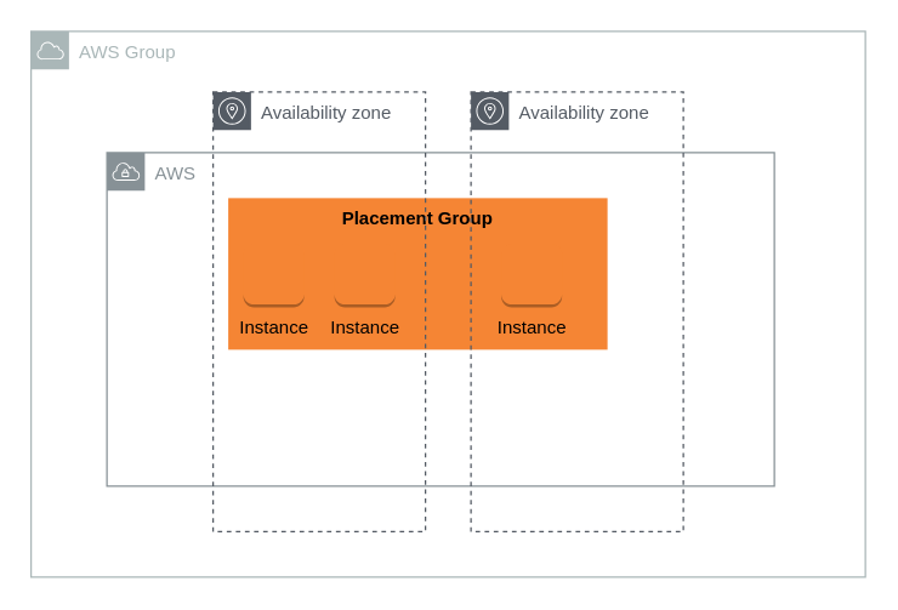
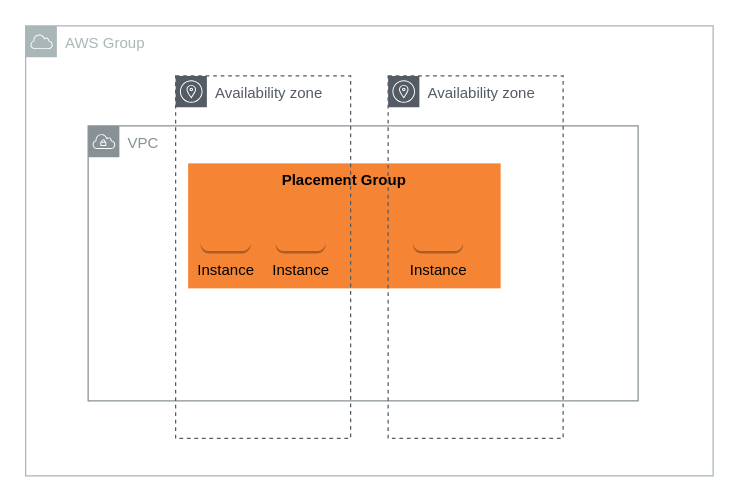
  <mxCell id="0" />
  <mxCell id="1" parent="0" />
  <mxCell id="2" value="AWS Group" style="sketch=0;outlineConnect=0;gradientColor=none;html=1;whiteSpace=wrap;fontSize=12;fontStyle=0;shape=mxgraph.aws4.group;grIcon=mxgraph.aws4.group_aws_cloud;strokeColor=#AAB7B8;fillColor=none;verticalAlign=top;align=left;spacingLeft=30;fontColor=#AAB7B8;dashed=0;" vertex="1" parent="1"><mxGeometry x="20" y="20" width="550" height="360" as="geometry" /></mxCell>
- <mxCell id="3" value="AWS" style="sketch=0;outlineConnect=0;gradientColor=none;html=1;whiteSpace=wrap;fontSize=12;fontStyle=0;shape=mxgraph.aws4.group;grIcon=mxgraph.aws4.group_vpc;strokeColor=#879196;fillColor=none;verticalAlign=top;align=left;spacingLeft=30;fontColor=#879196;dashed=0;" vertex="1" parent="1"><mxGeometry x="70" y="100" width="440" height="220" as="geometry" /></mxCell>
+ <mxCell id="3" value="VPC" style="sketch=0;outlineConnect=0;gradientColor=none;html=1;whiteSpace=wrap;fontSize=12;fontStyle=0;shape=mxgraph.aws4.group;grIcon=mxgraph.aws4.group_vpc;strokeColor=#879196;fillColor=none;verticalAlign=top;align=left;spacingLeft=30;fontColor=#879196;dashed=0;" vertex="1" parent="1"><mxGeometry x="70" y="100" width="440" height="220" as="geometry" /></mxCell>
  <mxCell id="4" value="Placement Group" style="rounded=0;whiteSpace=wrap;html=1;strokeColor=none;fillColor=#f58534;fontStyle=1;verticalAlign=top;" vertex="1" parent="1"><mxGeometry x="150" y="130" width="250" height="100" as="geometry" /></mxCell>
  <mxCell id="5" value="Instance" style="outlineConnect=0;dashed=0;verticalLabelPosition=bottom;verticalAlign=top;align=center;html=1;shape=mxgraph.aws3.instance;fillColor=#F58534;gradientColor=none;" vertex="1" parent="1"><mxGeometry x="160" y="160" width="40" height="42" as="geometry" /></mxCell>
  <mxCell id="6" value="Instance" style="outlineConnect=0;dashed=0;verticalLabelPosition=bottom;verticalAlign=top;align=center;html=1;shape=mxgraph.aws3.instance;fillColor=#F58534;gradientColor=none;" vertex="1" parent="1"><mxGeometry x="220" y="160" width="40" height="42" as="geometry" /></mxCell>
  <mxCell id="7" value="Instance" style="outlineConnect=0;dashed=0;verticalLabelPosition=bottom;verticalAlign=top;align=center;html=1;shape=mxgraph.aws3.instance;fillColor=#F58534;gradientColor=none;" vertex="1" parent="1"><mxGeometry x="330" y="160" width="40" height="42" as="geometry" /></mxCell>
  <mxCell id="8" value="Availability zone" style="sketch=0;outlineConnect=0;gradientColor=none;html=1;whiteSpace=wrap;fontSize=12;fontStyle=0;shape=mxgraph.aws4.group;grIcon=mxgraph.aws4.group_availability_zone;strokeColor=#545B64;fillColor=none;verticalAlign=top;align=left;spacingLeft=30;fontColor=#545B64;dashed=1;" vertex="1" parent="1"><mxGeometry x="140" y="60" width="140" height="290" as="geometry" /></mxCell>
  <mxCell id="9" value="Availability zone" style="sketch=0;outlineConnect=0;gradientColor=none;html=1;whiteSpace=wrap;fontSize=12;fontStyle=0;shape=mxgraph.aws4.group;grIcon=mxgraph.aws4.group_availability_zone;strokeColor=#545B64;fillColor=none;verticalAlign=top;align=left;spacingLeft=30;fontColor=#545B64;dashed=1;" vertex="1" parent="1"><mxGeometry x="310" y="60" width="140" height="290" as="geometry" /></mxCell>
